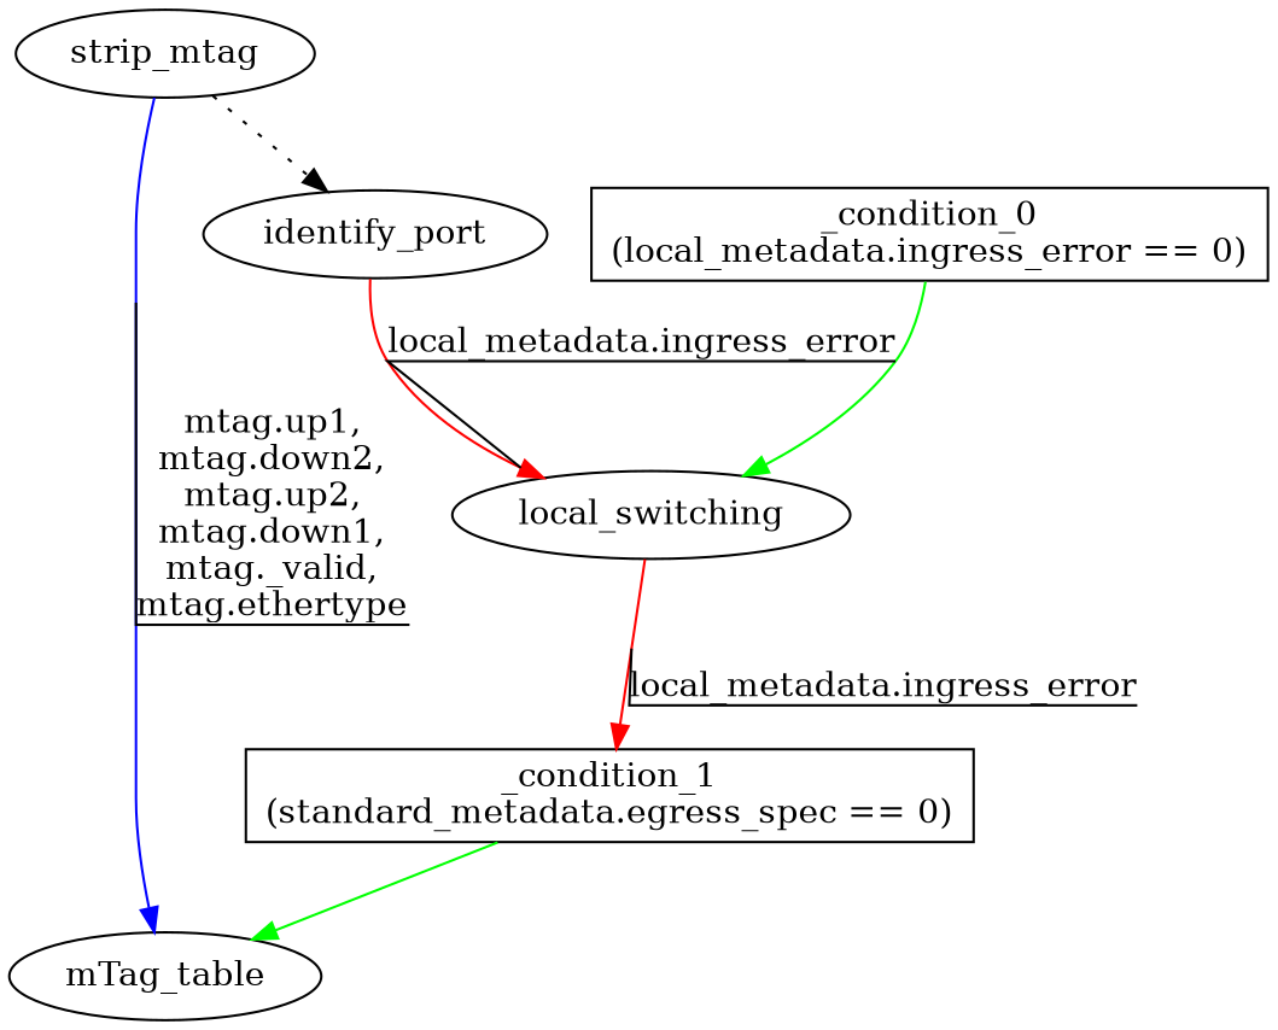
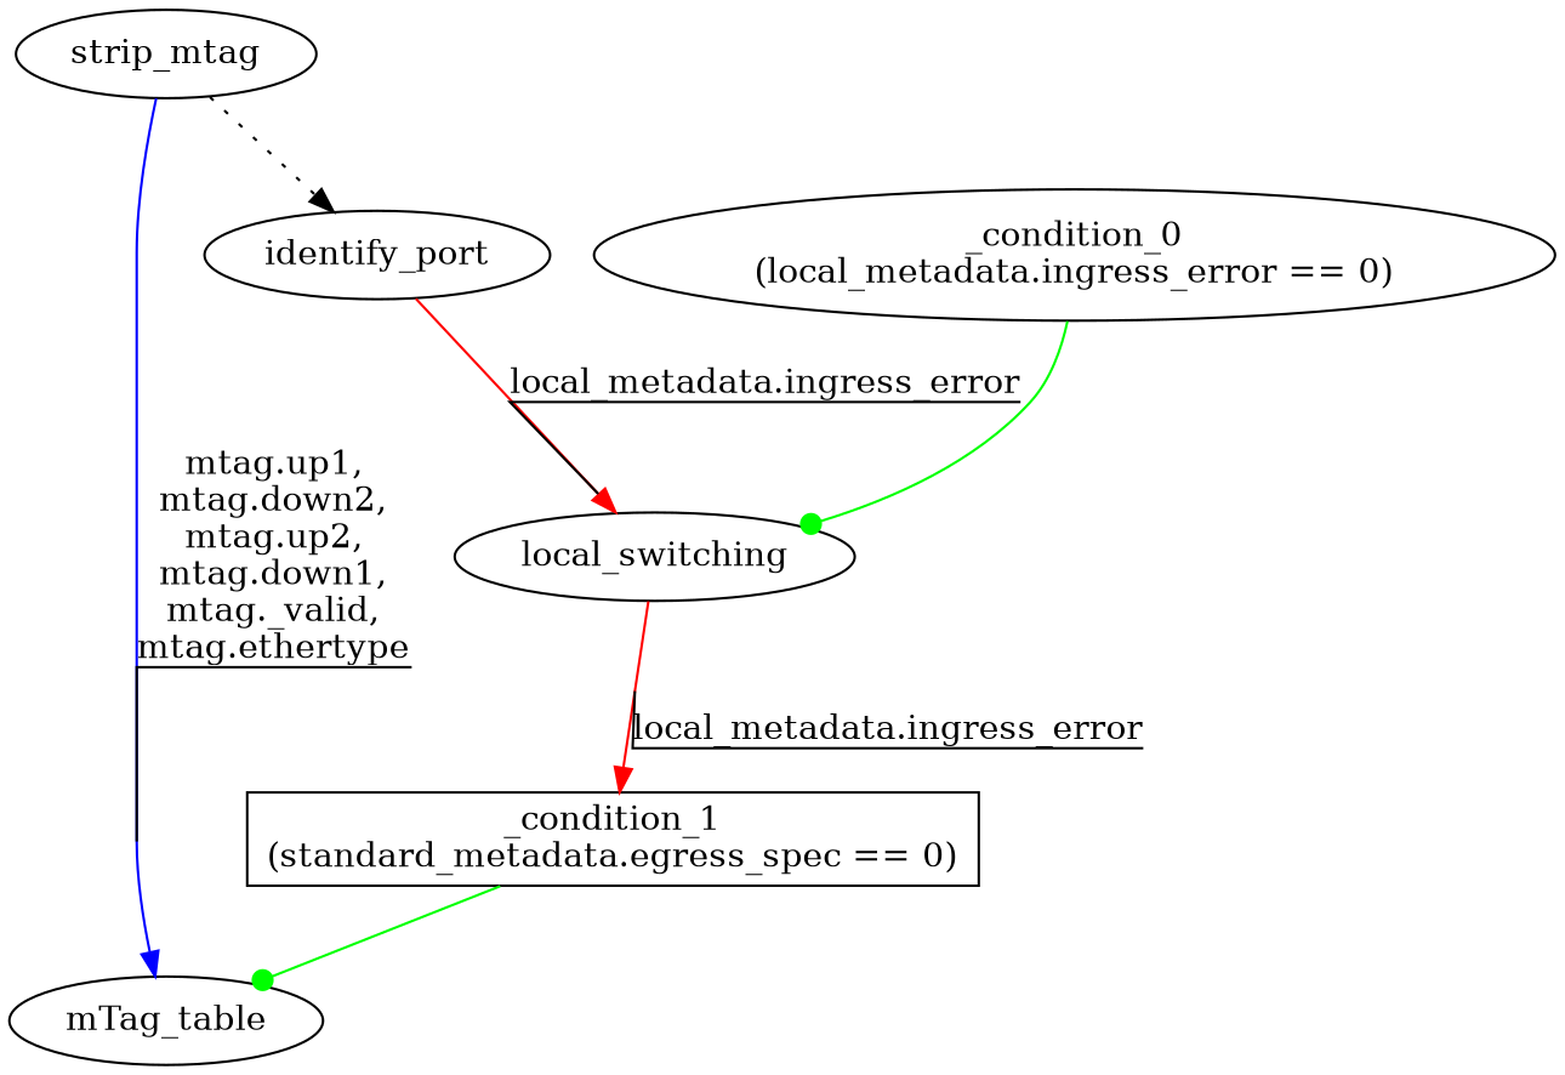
  digraph {
    edge [color=green decorate=true]
    n1 [label="_condition_1\n(standard_metadata.egress_spec == 0)" shape=box]
    mTag_table
-   n3 [label="_condition_0\n(local_metadata.ingress_error == 0)" shape=box]
+   n3 [label="_condition_0\n(local_metadata.ingress_error == 0)" shape=ellipse]
    local_switching
    strip_mtag
    identify_port
-   n1 -> mTag_table [arrowhead=normal]
-   n3 -> local_switching [arrowhead=normal]
+   n1 -> mTag_table [arrowhead=dot]
+   n3 -> local_switching [arrowhead=dot]
    local_switching -> n1 [color=red label="local_metadata.ingress_error"]
    strip_mtag -> mTag_table [color=blue label="mtag.up1,\nmtag.down2,\nmtag.up2,\nmtag.down1,\nmtag._valid,\nmtag.ethertype"]
    strip_mtag -> identify_port [style=dotted color="" decorate=""]
    identify_port -> local_switching [color=red label="local_metadata.ingress_error"]
  }
